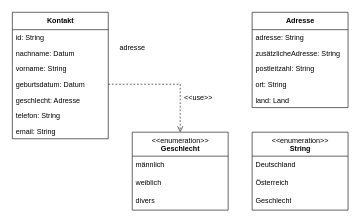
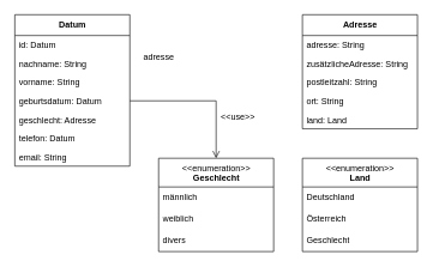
  <mxCell id="0" />
  <mxCell id="1" parent="0" />
- <mxCell id="2" value="Kontakt" style="swimlane;fontStyle=1;align=center;verticalAlign=middle;childLayout=stackLayout;horizontal=1;startSize=29;horizontalStack=0;resizeParent=1;resizeParentMax=0;resizeLast=0;collapsible=0;marginBottom=0;html=1;" parent="1" vertex="1"><mxGeometry x="20" y="20" width="160" height="211" as="geometry" /></mxCell>
- <mxCell id="3" value="id: String" style="text;align=left;verticalAlign=top;spacingLeft=4;spacingRight=4;overflow=hidden;rotatable=0;points=[[0,0.5],[1,0.5]];portConstraint=eastwest;" parent="2" vertex="1"><mxGeometry y="29" width="160" height="26" as="geometry" /></mxCell>
- <mxCell id="4" value="nachname: Datum" style="text;align=left;verticalAlign=top;spacingLeft=4;spacingRight=4;overflow=hidden;rotatable=0;points=[[0,0.5],[1,0.5]];portConstraint=eastwest;rounded=0;shadow=0;html=0;" parent="2" vertex="1"><mxGeometry y="55" width="160" height="26" as="geometry" /></mxCell>
+ <mxCell id="2" value="Datum" style="swimlane;fontStyle=1;align=center;verticalAlign=middle;childLayout=stackLayout;horizontal=1;startSize=29;horizontalStack=0;resizeParent=1;resizeParentMax=0;resizeLast=0;collapsible=0;marginBottom=0;html=1;" parent="1" vertex="1"><mxGeometry x="20" y="20" width="160" height="211" as="geometry" /></mxCell>
+ <mxCell id="3" value="id: Datum" style="text;align=left;verticalAlign=top;spacingLeft=4;spacingRight=4;overflow=hidden;rotatable=0;points=[[0,0.5],[1,0.5]];portConstraint=eastwest;" parent="2" vertex="1"><mxGeometry y="29" width="160" height="26" as="geometry" /></mxCell>
+ <mxCell id="4" value="nachname: String" style="text;align=left;verticalAlign=top;spacingLeft=4;spacingRight=4;overflow=hidden;rotatable=0;points=[[0,0.5],[1,0.5]];portConstraint=eastwest;rounded=0;shadow=0;html=0;" parent="2" vertex="1"><mxGeometry y="55" width="160" height="26" as="geometry" /></mxCell>
  <mxCell id="5" value="vorname: String" style="text;align=left;verticalAlign=top;spacingLeft=4;spacingRight=4;overflow=hidden;rotatable=0;points=[[0,0.5],[1,0.5]];portConstraint=eastwest;rounded=0;shadow=0;html=0;" parent="2" vertex="1"><mxGeometry y="81" width="160" height="26" as="geometry" /></mxCell>
  <mxCell id="6" value="geburtsdatum: Datum" style="text;align=left;verticalAlign=top;spacingLeft=4;spacingRight=4;overflow=hidden;rotatable=0;points=[[0,0.5],[1,0.5]];portConstraint=eastwest;rounded=0;shadow=0;html=0;" parent="2" vertex="1"><mxGeometry y="107" width="160" height="26" as="geometry" /></mxCell>
  <mxCell id="7" value="geschlecht: Adresse" style="text;align=left;verticalAlign=top;spacingLeft=4;spacingRight=4;overflow=hidden;rotatable=0;points=[[0,0.5],[1,0.5]];portConstraint=eastwest;rounded=0;shadow=0;html=0;" parent="2" vertex="1"><mxGeometry y="133" width="160" height="26" as="geometry" /></mxCell>
- <mxCell id="8" value="telefon: String" style="text;align=left;verticalAlign=top;spacingLeft=4;spacingRight=4;overflow=hidden;rotatable=0;points=[[0,0.5],[1,0.5]];portConstraint=eastwest;rounded=0;shadow=0;html=0;" parent="2" vertex="1"><mxGeometry y="159" width="160" height="26" as="geometry" /></mxCell>
+ <mxCell id="8" value="telefon: Datum" style="text;align=left;verticalAlign=top;spacingLeft=4;spacingRight=4;overflow=hidden;rotatable=0;points=[[0,0.5],[1,0.5]];portConstraint=eastwest;rounded=0;shadow=0;html=0;" parent="2" vertex="1"><mxGeometry y="159" width="160" height="26" as="geometry" /></mxCell>
  <mxCell id="9" value="email: String" style="text;align=left;verticalAlign=top;spacingLeft=4;spacingRight=4;overflow=hidden;rotatable=0;points=[[0,0.5],[1,0.5]];portConstraint=eastwest;rounded=0;shadow=0;html=0;" parent="2" vertex="1"><mxGeometry y="185" width="160" height="26" as="geometry" /></mxCell>
  <mxCell id="10" value="Adresse" style="swimlane;fontStyle=1;align=center;verticalAlign=middle;childLayout=stackLayout;horizontal=1;startSize=29;horizontalStack=0;resizeParent=1;resizeParentMax=0;resizeLast=0;collapsible=0;marginBottom=0;html=1;" parent="1" vertex="1"><mxGeometry x="420" y="20" width="160" height="159" as="geometry" /></mxCell>
  <mxCell id="11" value="adresse: String" style="text;align=left;verticalAlign=top;spacingLeft=4;spacingRight=4;overflow=hidden;rotatable=0;points=[[0,0.5],[1,0.5]];portConstraint=eastwest;" parent="10" vertex="1"><mxGeometry y="29" width="160" height="26" as="geometry" /></mxCell>
  <mxCell id="12" value="zusätzlicheAdresse: String" style="text;align=left;verticalAlign=top;spacingLeft=4;spacingRight=4;overflow=hidden;rotatable=0;points=[[0,0.5],[1,0.5]];portConstraint=eastwest;rounded=0;shadow=0;html=0;" parent="10" vertex="1"><mxGeometry y="55" width="160" height="26" as="geometry" /></mxCell>
  <mxCell id="13" value="postleitzahl: String" style="text;align=left;verticalAlign=top;spacingLeft=4;spacingRight=4;overflow=hidden;rotatable=0;points=[[0,0.5],[1,0.5]];portConstraint=eastwest;rounded=0;shadow=0;html=0;" parent="10" vertex="1"><mxGeometry y="81" width="160" height="26" as="geometry" /></mxCell>
  <mxCell id="14" value="ort: String" style="text;align=left;verticalAlign=top;spacingLeft=4;spacingRight=4;overflow=hidden;rotatable=0;points=[[0,0.5],[1,0.5]];portConstraint=eastwest;rounded=0;shadow=0;html=0;" parent="10" vertex="1"><mxGeometry y="107" width="160" height="26" as="geometry" /></mxCell>
  <mxCell id="15" value="land: Land" style="text;align=left;verticalAlign=top;spacingLeft=4;spacingRight=4;overflow=hidden;rotatable=0;points=[[0,0.5],[1,0.5]];portConstraint=eastwest;rounded=0;shadow=0;html=0;" parent="10" vertex="1"><mxGeometry y="133" width="160" height="26" as="geometry" /></mxCell>
- <mxCell id="16" value="&amp;lt;&amp;lt;enumeration&amp;gt;&amp;gt;&lt;br&gt;&lt;b&gt;String&lt;/b&gt;" style="swimlane;fontStyle=0;align=center;verticalAlign=top;childLayout=stackLayout;horizontal=1;startSize=40;horizontalStack=0;resizeParent=1;resizeParentMax=0;resizeLast=0;collapsible=0;marginBottom=0;html=1;" parent="1" vertex="1"><mxGeometry x="420" y="220" width="160" height="130" as="geometry" /></mxCell>
+ <mxCell id="16" value="&amp;lt;&amp;lt;enumeration&amp;gt;&amp;gt;&lt;br&gt;&lt;b&gt;Land&lt;/b&gt;" style="swimlane;fontStyle=0;align=center;verticalAlign=top;childLayout=stackLayout;horizontal=1;startSize=40;horizontalStack=0;resizeParent=1;resizeParentMax=0;resizeLast=0;collapsible=0;marginBottom=0;html=1;" parent="1" vertex="1"><mxGeometry x="420" y="220" width="160" height="130" as="geometry" /></mxCell>
  <mxCell id="17" value="&lt;div&gt;Deutschland&lt;/div&gt;" style="text;html=1;strokeColor=none;fillColor=none;align=left;verticalAlign=middle;spacingLeft=4;spacingRight=4;overflow=hidden;rotatable=0;points=[[0,0.5],[1,0.5]];portConstraint=eastwest;" parent="16" vertex="1"><mxGeometry y="40" width="160" height="30" as="geometry" /></mxCell>
  <mxCell id="18" value="Österreich" style="text;html=1;strokeColor=none;fillColor=none;align=left;verticalAlign=middle;spacingLeft=4;spacingRight=4;overflow=hidden;rotatable=0;points=[[0,0.5],[1,0.5]];portConstraint=eastwest;" parent="16" vertex="1"><mxGeometry y="70" width="160" height="30" as="geometry" /></mxCell>
  <mxCell id="19" value="Geschlecht" style="text;html=1;strokeColor=none;fillColor=none;align=left;verticalAlign=middle;spacingLeft=4;spacingRight=4;overflow=hidden;rotatable=0;points=[[0,0.5],[1,0.5]];portConstraint=eastwest;" parent="16" vertex="1"><mxGeometry y="100" width="160" height="30" as="geometry" /></mxCell>
  <mxCell id="20" value="&amp;lt;&amp;lt;enumeration&amp;gt;&amp;gt;&lt;br&gt;&lt;b&gt;Geschlecht&lt;/b&gt;" style="swimlane;fontStyle=0;align=center;verticalAlign=top;childLayout=stackLayout;horizontal=1;startSize=40;horizontalStack=0;resizeParent=1;resizeParentMax=0;resizeLast=0;collapsible=0;marginBottom=0;html=1;" parent="1" vertex="1"><mxGeometry x="220" y="220" width="160" height="130" as="geometry" /></mxCell>
  <mxCell id="21" value="&lt;div&gt;männlich&lt;/div&gt;" style="text;html=1;strokeColor=none;fillColor=none;align=left;verticalAlign=middle;spacingLeft=4;spacingRight=4;overflow=hidden;rotatable=0;points=[[0,0.5],[1,0.5]];portConstraint=eastwest;" parent="20" vertex="1"><mxGeometry y="40" width="160" height="30" as="geometry" /></mxCell>
  <mxCell id="22" value="weiblich" style="text;html=1;strokeColor=none;fillColor=none;align=left;verticalAlign=middle;spacingLeft=4;spacingRight=4;overflow=hidden;rotatable=0;points=[[0,0.5],[1,0.5]];portConstraint=eastwest;" parent="20" vertex="1"><mxGeometry y="70" width="160" height="30" as="geometry" /></mxCell>
  <mxCell id="23" value="divers" style="text;html=1;strokeColor=none;fillColor=none;align=left;verticalAlign=middle;spacingLeft=4;spacingRight=4;overflow=hidden;rotatable=0;points=[[0,0.5],[1,0.5]];portConstraint=eastwest;" parent="20" vertex="1"><mxGeometry y="100" width="160" height="30" as="geometry" /></mxCell>
- <mxCell id="24" value="&lt;font style=&quot;font-size: 12px&quot;&gt;&amp;lt;&amp;lt;use&amp;gt;&amp;gt;&lt;/font&gt;" style="endArrow=open;startArrow=none;endFill=0;startFill=0;endSize=8;html=1;verticalAlign=bottom;dashed=1;labelBackgroundColor=none;rounded=0;exitX=1;exitY=0.5;exitDx=0;exitDy=0;entryX=0.5;entryY=0;entryDx=0;entryDy=0;" parent="1" source="6" target="20" edge="1"><mxGeometry x="0.512" y="30" width="160" relative="1" as="geometry"><mxPoint x="430.96" y="193.992" as="sourcePoint" /><mxPoint x="430" y="230" as="targetPoint" /><Array as="points"><mxPoint x="300" y="140" /></Array><mxPoint as="offset" /></mxGeometry></mxCell>
+ <mxCell id="24" value="&lt;font style=&quot;font-size: 12px&quot;&gt;&amp;lt;&amp;lt;use&amp;gt;&amp;gt;&lt;/font&gt;" style="endArrow=open;startArrow=none;endFill=0;startFill=0;endSize=8;html=1;verticalAlign=bottom;dashed=0;labelBackgroundColor=none;rounded=0;exitX=1;exitY=0.5;exitDx=0;exitDy=0;entryX=0.5;entryY=0;entryDx=0;entryDy=0;" parent="1" source="6" target="20" edge="1"><mxGeometry x="0.512" y="30" width="160" relative="1" as="geometry"><mxPoint x="430.96" y="193.992" as="sourcePoint" /><mxPoint x="430" y="230" as="targetPoint" /><Array as="points"><mxPoint x="300" y="140" /></Array><mxPoint as="offset" /></mxGeometry></mxCell>
  <mxCell id="25" value="adresse" style="text;html=1;align=center;verticalAlign=middle;resizable=0;points=[];autosize=1;strokeColor=none;fillColor=none;fontSize=12;" parent="1" vertex="1"><mxGeometry x="190" y="70" width="60" height="20" as="geometry" /></mxCell>
